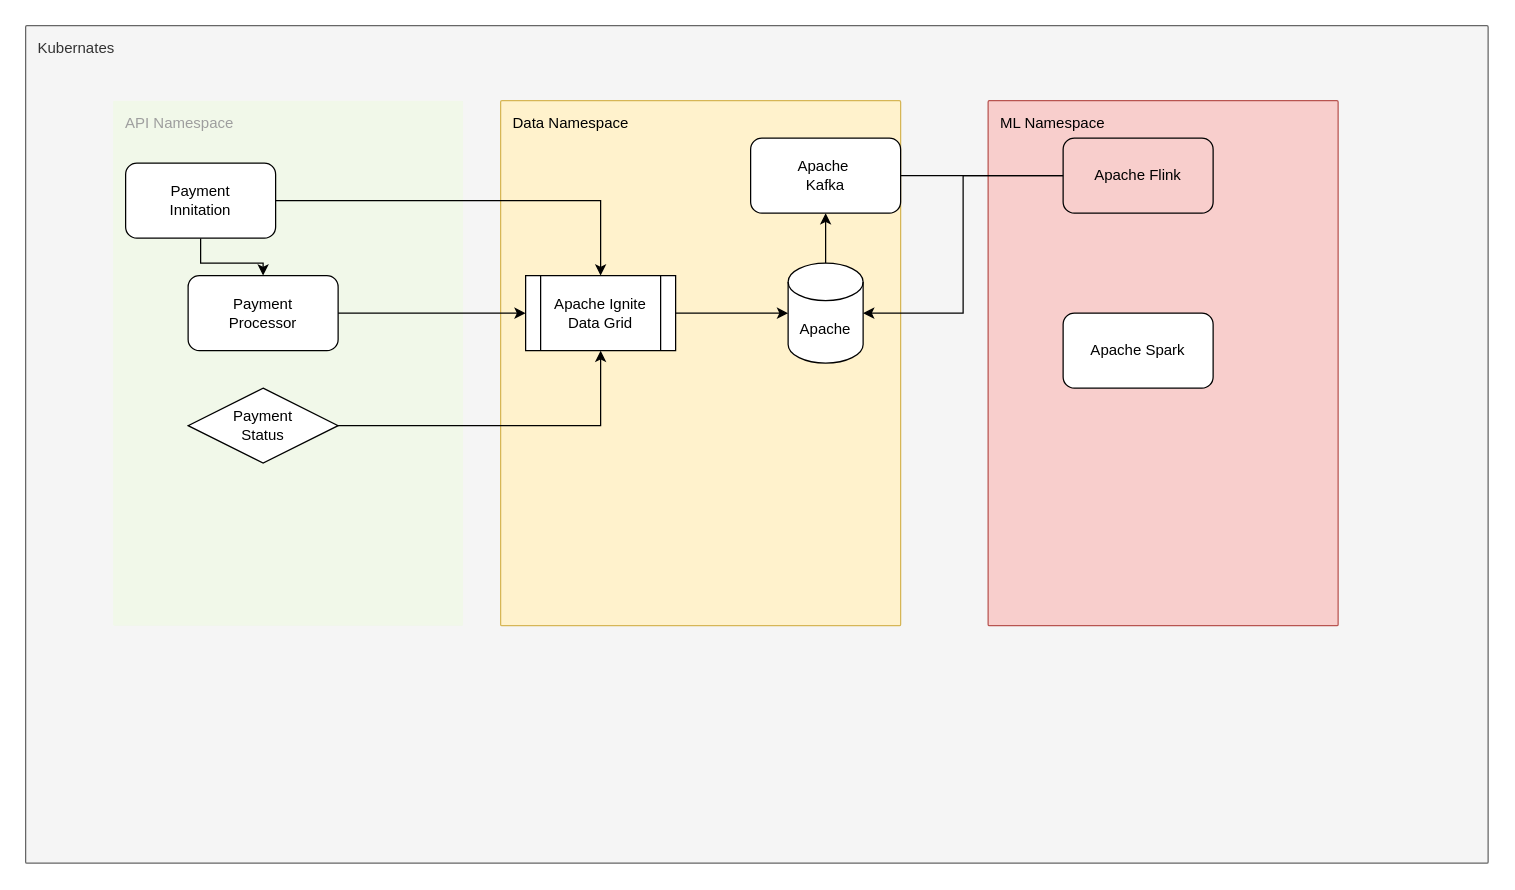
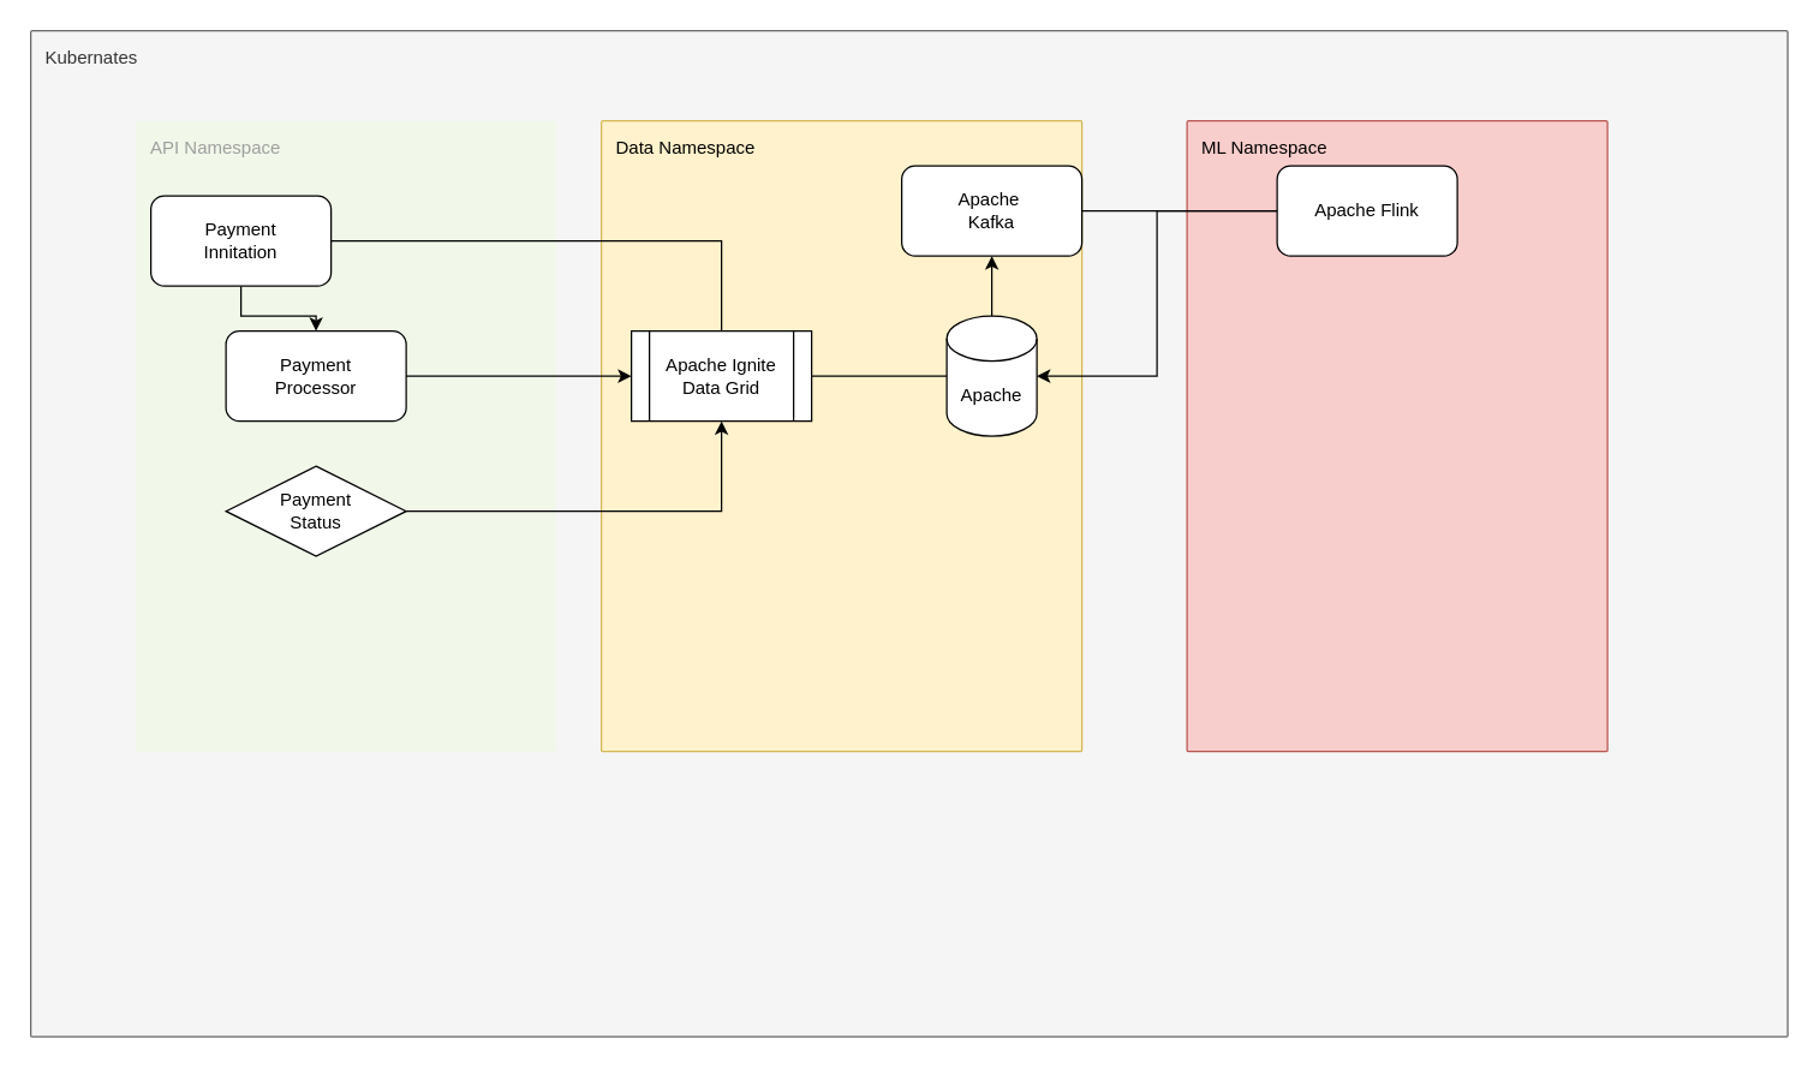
  <mxCell id="0" />
  <mxCell id="1" parent="0" />
  <mxCell id="2" value="Kubernates" style="sketch=0;points=[[0,0,0],[0.25,0,0],[0.5,0,0],[0.75,0,0],[1,0,0],[1,0.25,0],[1,0.5,0],[1,0.75,0],[1,1,0],[0.75,1,0],[0.5,1,0],[0.25,1,0],[0,1,0],[0,0.75,0],[0,0.5,0],[0,0.25,0]];rounded=1;absoluteArcSize=1;arcSize=2;html=1;shadow=0;dashed=0;fontSize=12;align=left;verticalAlign=top;spacing=10;spacingTop=-4;whiteSpace=wrap;fillColor=#f5f5f5;fontColor=#333333;strokeColor=#666666;" vertex="1" parent="1"><mxGeometry x="20" y="20" width="1170" height="670" as="geometry" /></mxCell>
  <mxCell id="3" value="API Namespace" style="sketch=0;points=[[0,0,0],[0.25,0,0],[0.5,0,0],[0.75,0,0],[1,0,0],[1,0.25,0],[1,0.5,0],[1,0.75,0],[1,1,0],[0.75,1,0],[0.5,1,0],[0.25,1,0],[0,1,0],[0,0.75,0],[0,0.5,0],[0,0.25,0]];rounded=1;absoluteArcSize=1;arcSize=2;html=1;strokeColor=none;gradientColor=none;shadow=0;dashed=0;fontSize=12;fontColor=#9E9E9E;align=left;verticalAlign=top;spacing=10;spacingTop=-4;whiteSpace=wrap;fillColor=#F1F8E9;" vertex="1" parent="1"><mxGeometry x="90" y="80" width="280" height="420" as="geometry" /></mxCell>
  <mxCell id="4" style="edgeStyle=orthogonalEdgeStyle;rounded=0;orthogonalLoop=1;jettySize=auto;html=1;" edge="1" parent="1" source="5" target="6"><mxGeometry relative="1" as="geometry" /></mxCell>
  <mxCell id="5" value="Payment&lt;div&gt;Innitation&lt;/div&gt;" style="rounded=1;whiteSpace=wrap;html=1;" vertex="1" parent="1"><mxGeometry x="100" y="130" width="120" height="60" as="geometry" /></mxCell>
  <mxCell id="6" value="Payment&lt;div&gt;Processor&lt;/div&gt;" style="rounded=1;whiteSpace=wrap;html=1;" vertex="1" parent="1"><mxGeometry x="150" y="220" width="120" height="60" as="geometry" /></mxCell>
  <mxCell id="7" value="Payment&lt;div&gt;Status&lt;/div&gt;" style="rhombus;whiteSpace=wrap;html=1;" vertex="1" parent="1"><mxGeometry x="150" y="310" width="120" height="60" as="geometry" /></mxCell>
  <mxCell id="8" value="Data Namespace" style="sketch=0;points=[[0,0,0],[0.25,0,0],[0.5,0,0],[0.75,0,0],[1,0,0],[1,0.25,0],[1,0.5,0],[1,0.75,0],[1,1,0],[0.75,1,0],[0.5,1,0],[0.25,1,0],[0,1,0],[0,0.75,0],[0,0.5,0],[0,0.25,0]];rounded=1;absoluteArcSize=1;arcSize=2;html=1;strokeColor=#d6b656;shadow=0;dashed=0;fontSize=12;align=left;verticalAlign=top;spacing=10;spacingTop=-4;whiteSpace=wrap;fillColor=#fff2cc;" vertex="1" parent="1"><mxGeometry x="400" y="80" width="320" height="420" as="geometry" /></mxCell>
- <mxCell id="9" value="" style="edgeStyle=orthogonalEdgeStyle;rounded=0;orthogonalLoop=1;jettySize=auto;html=1;" edge="1" parent="1" source="10" target="12"><mxGeometry relative="1" as="geometry" /></mxCell>
+ <mxCell id="9" value="" style="edgeStyle=orthogonalEdgeStyle;rounded=0;orthogonalLoop=1;jettySize=auto;html=1;endArrow=none;" edge="1" parent="1" source="10" target="12"><mxGeometry relative="1" as="geometry" /></mxCell>
  <mxCell id="10" value="Apache Ignite&lt;div&gt;Data Grid&lt;/div&gt;" style="shape=process;whiteSpace=wrap;html=1;backgroundOutline=1;" vertex="1" parent="1"><mxGeometry x="420" y="220" width="120" height="60" as="geometry" /></mxCell>
  <mxCell id="11" value="" style="edgeStyle=orthogonalEdgeStyle;rounded=0;orthogonalLoop=1;jettySize=auto;html=1;" edge="1" parent="1" source="12" target="18"><mxGeometry relative="1" as="geometry" /></mxCell>
  <mxCell id="12" value="Apache" style="shape=cylinder3;whiteSpace=wrap;html=1;boundedLbl=1;backgroundOutline=1;size=15;" vertex="1" parent="1"><mxGeometry x="630" y="210" width="60" height="80" as="geometry" /></mxCell>
- <mxCell id="13" style="edgeStyle=orthogonalEdgeStyle;rounded=0;orthogonalLoop=1;jettySize=auto;html=1;" edge="1" parent="1" source="5" target="10"><mxGeometry relative="1" as="geometry" /></mxCell>
+ <mxCell id="13" style="edgeStyle=orthogonalEdgeStyle;rounded=0;orthogonalLoop=1;jettySize=auto;html=1;endArrow=none;" edge="1" parent="1" source="5" target="10"><mxGeometry relative="1" as="geometry" /></mxCell>
  <mxCell id="14" style="edgeStyle=orthogonalEdgeStyle;rounded=0;orthogonalLoop=1;jettySize=auto;html=1;entryX=0;entryY=0.5;entryDx=0;entryDy=0;" edge="1" parent="1" source="6" target="10"><mxGeometry relative="1" as="geometry" /></mxCell>
  <mxCell id="15" style="edgeStyle=orthogonalEdgeStyle;rounded=0;orthogonalLoop=1;jettySize=auto;html=1;" edge="1" parent="1" source="7" target="10"><mxGeometry relative="1" as="geometry" /></mxCell>
  <mxCell id="16" value="ML Namespace" style="sketch=0;points=[[0,0,0],[0.25,0,0],[0.5,0,0],[0.75,0,0],[1,0,0],[1,0.25,0],[1,0.5,0],[1,0.75,0],[1,1,0],[0.75,1,0],[0.5,1,0],[0.25,1,0],[0,1,0],[0,0.75,0],[0,0.5,0],[0,0.25,0]];rounded=1;absoluteArcSize=1;arcSize=2;html=1;strokeColor=#b85450;shadow=0;dashed=0;fontSize=12;align=left;verticalAlign=top;spacing=10;spacingTop=-4;whiteSpace=wrap;fillColor=#f8cecc;" vertex="1" parent="1"><mxGeometry x="790" y="80" width="280" height="420" as="geometry" /></mxCell>
  <mxCell id="17" style="edgeStyle=orthogonalEdgeStyle;rounded=0;orthogonalLoop=1;jettySize=auto;html=1;entryX=0;entryY=0.5;entryDx=0;entryDy=0;endArrow=none;" edge="1" parent="1" source="18" target="19"><mxGeometry relative="1" as="geometry" /></mxCell>
  <mxCell id="18" value="Apache&amp;nbsp;&lt;div&gt;Kafka&lt;/div&gt;" style="rounded=1;whiteSpace=wrap;html=1;" vertex="1" parent="1"><mxGeometry x="600" y="110" width="120" height="60" as="geometry" /></mxCell>
- <mxCell id="19" value="Apache Flink" style="rounded=1;whiteSpace=wrap;html=1;fillColor=#f8cecc;" vertex="1" parent="1"><mxGeometry x="850" y="110" width="120" height="60" as="geometry" /></mxCell>
- <mxCell id="20" value="Apache Spark" style="rounded=1;whiteSpace=wrap;html=1;" vertex="1" parent="1"><mxGeometry x="850" y="250" width="120" height="60" as="geometry" /></mxCell>
+ <mxCell id="19" value="Apache Flink" style="rounded=1;whiteSpace=wrap;html=1;" vertex="1" parent="1"><mxGeometry x="850" y="110" width="120" height="60" as="geometry" /></mxCell>
  <mxCell id="21" style="edgeStyle=orthogonalEdgeStyle;rounded=0;orthogonalLoop=1;jettySize=auto;html=1;entryX=1;entryY=0.5;entryDx=0;entryDy=0;entryPerimeter=0;" edge="1" parent="1" source="19" target="12"><mxGeometry relative="1" as="geometry" /></mxCell>
